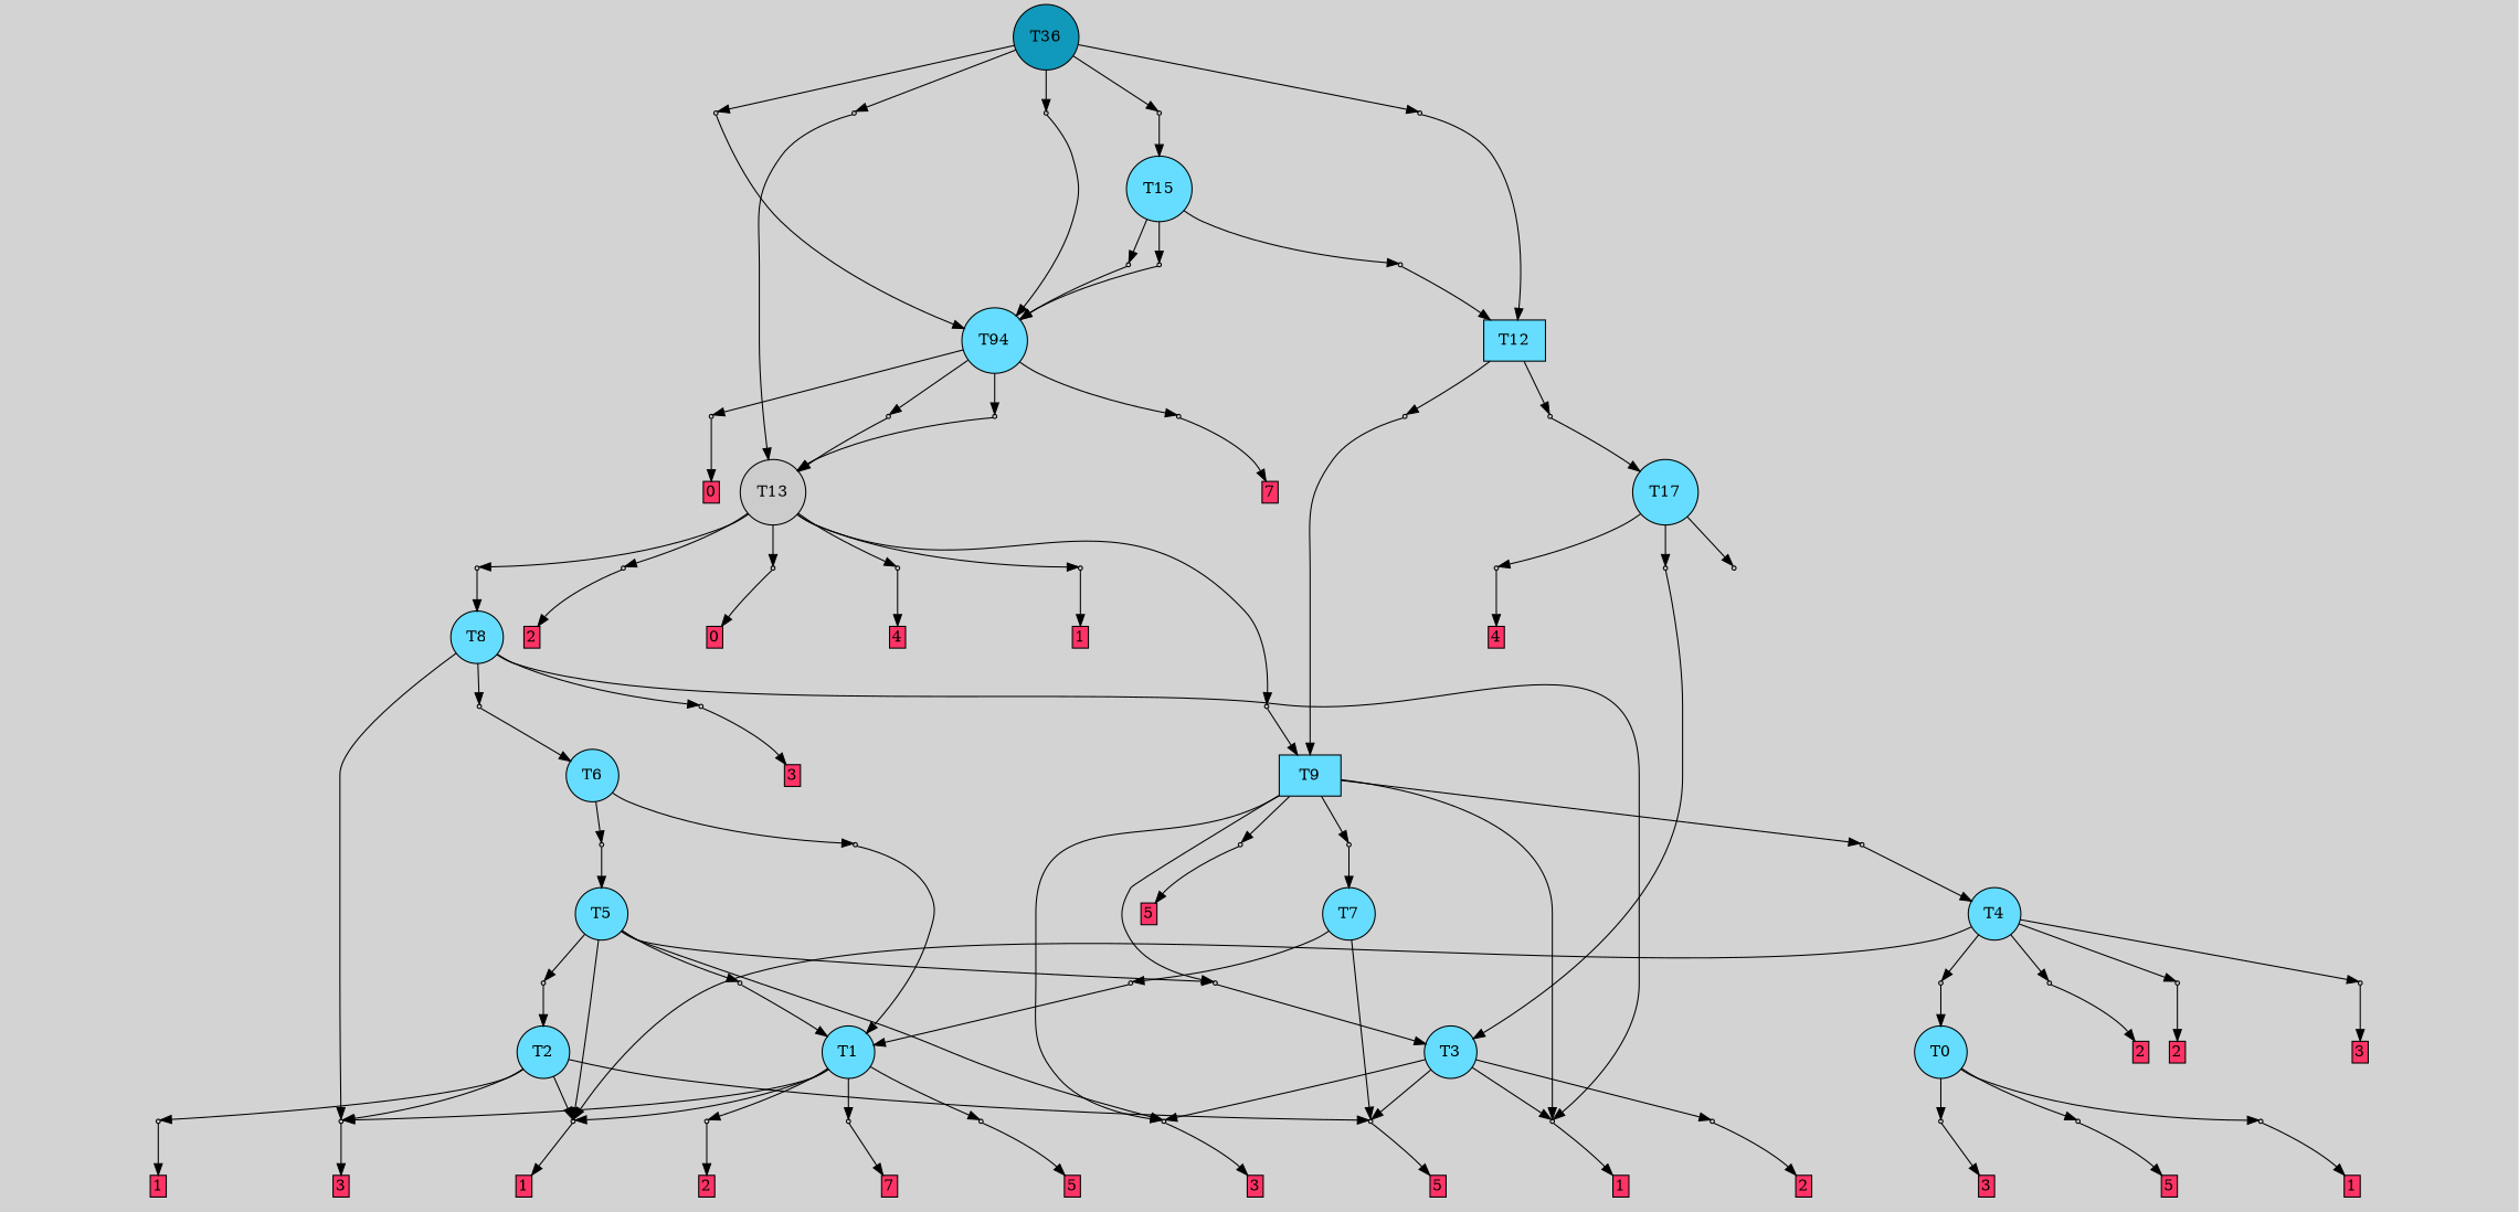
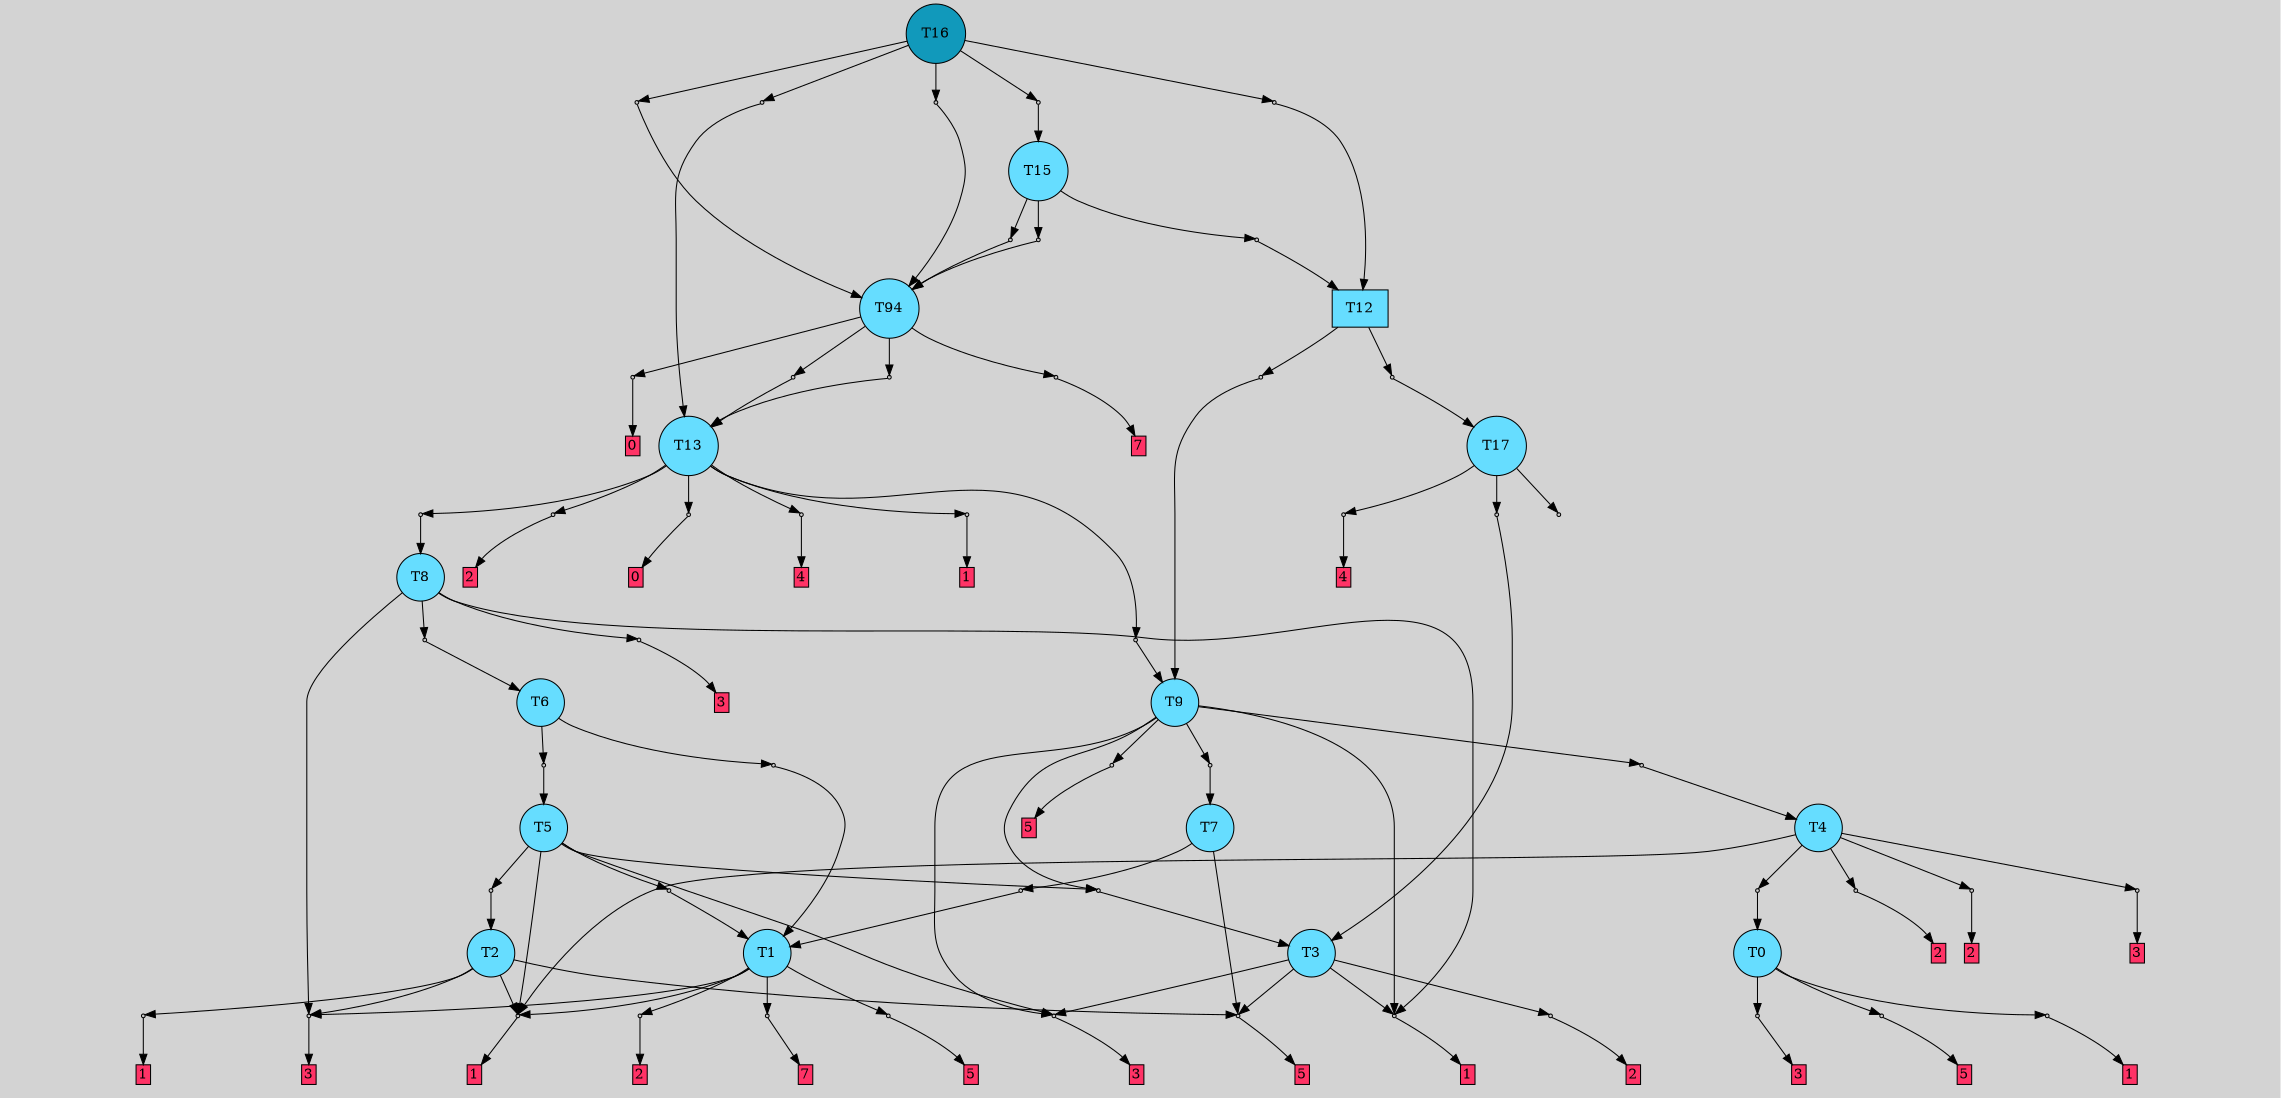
  digraph {
    bgcolor=lightgray
    node [shape=box style=filled]
-   T16 [fillcolor="#1199bb" shape=circle label=T36]
+   T16 [fillcolor="#1199bb" shape=circle]
    P46 [fillcolor="#cccccc" shape=point]
    P47 [fillcolor="#cccccc" shape=point]
    P48 [fillcolor="#cccccc" shape=point]
    P49 [fillcolor="#cccccc" shape=point]
    P50 [fillcolor="#cccccc" shape=point]
    T0 [fillcolor="#66ddff" shape=circle]
    P0 [fillcolor="#cccccc" shape=point]
    P1 [fillcolor="#cccccc" shape=point]
    P2 [fillcolor="#cccccc" shape=point]
    n11 [label="0|0&2|2#2|4&#92;n" style=invis]
    n12 [fillcolor="#ff3366" height=0 label=1 margin=0.03 width=0]
    n13 [label="8|0&0|5#0|2&#92;n" style=invis]
    n14 [fillcolor="#ff3366" height=0 label=3 margin=0.03 width=0]
    n15 [label="4|0&2|2#4|4&#92;n" style=invis]
    n16 [fillcolor="#ff3366" height=0 label=5 margin=0.03 width=0]
    T1 [fillcolor="#66ddff" shape=circle]
    P3 [fillcolor="#cccccc" shape=point]
    P4 [fillcolor="#cccccc" shape=point]
    P5 [fillcolor="#cccccc" shape=point]
    P6 [fillcolor="#cccccc" shape=point]
    P7 [fillcolor="#cccccc" shape=point]
    n23 [label="8|0&2|5#0|2&#92;n" style=invis]
    n24 [fillcolor="#ff3366" height=0 label=3 margin=0.03 width=0]
    n25 [label="1|7&3|1#4|4&#92;n3|0&0|7#2|4&#92;n" style=invis]
    n26 [fillcolor="#ff3366" height=0 label=7 margin=0.03 width=0]
    n27 [label="4|0&2|2#4|4&#92;n" style=invis]
    n28 [fillcolor="#ff3366" height=0 label=5 margin=0.03 width=0]
    n29 [label="0|0&2|2#2|4&#92;n" style=invis]
    n30 [fillcolor="#ff3366" height=0 label=1 margin=0.03 width=0]
    n31 [label="0|0&1|7#2|2&#92;n" style=invis]
    n32 [fillcolor="#ff3366" height=0 label=2 margin=0.03 width=0]
    T2 [fillcolor="#66ddff" shape=circle]
    P8 [fillcolor="#cccccc" shape=point]
    P9 [fillcolor="#cccccc" shape=point]
    n36 [label="4|0&2|6#4|4&#92;n" style=invis]
    n37 [fillcolor="#ff3366" height=0 label=5 margin=0.03 width=0]
    n38 [label="0|0&0|2#2|4&#92;n" style=invis]
    n39 [fillcolor="#ff3366" height=0 label=1 margin=0.03 width=0]
    T3 [fillcolor="#66ddff" shape=circle]
    P10 [fillcolor="#cccccc" shape=point]
    P11 [fillcolor="#cccccc" shape=point]
    P12 [fillcolor="#cccccc" shape=point]
    n44 [label="0|0&2|2#2|4&#92;n" style=invis]
    n45 [fillcolor="#ff3366" height=0 label=1 margin=0.03 width=0]
    n46 [label="8|0&2|5#0|2&#92;n" style=invis]
    n47 [fillcolor="#ff3366" height=0 label=3 margin=0.03 width=0]
    n48 [label="5|0&4|3#2|7&#92;n" style=invis]
    n49 [fillcolor="#ff3366" height=0 label=2 margin=0.03 width=0]
    T4 [fillcolor="#66ddff" shape=circle]
    P13 [fillcolor="#cccccc" shape=point]
    P14 [fillcolor="#cccccc" shape=point]
    P15 [fillcolor="#cccccc" shape=point]
    P16 [fillcolor="#cccccc" shape=point]
    n55 [label="0|0&2|7#2|2&#92;n" style=invis]
    n56 [fillcolor="#ff3366" height=0 label=2 margin=0.03 width=0]
    n57 [label="8|0&2|5#0|2&#92;n" style=invis]
    n58 [fillcolor="#ff3366" height=0 label=3 margin=0.03 width=0]
    n59 [label="4|0&2|6#4|4&#92;n" style=invis]
    n60 [label="6|7&4|1#1|1&#92;n0|0&0|7#2|2&#92;n" style=invis]
    n61 [fillcolor="#ff3366" height=0 label=2 margin=0.03 width=0]
    T5 [fillcolor="#66ddff" shape=circle]
    P17 [fillcolor="#cccccc" shape=point]
    P18 [fillcolor="#cccccc" shape=point]
    P19 [fillcolor="#cccccc" shape=point]
    n66 [label="4|0&1|3#2|5&#92;n" style=invis]
    n67 [label="4|0&3|1#1|3&#92;n" style=invis]
    n68 [label="2|0&2|7#3|7&#92;n" style=invis]
    T6 [fillcolor="#66ddff" shape=circle]
    P20 [fillcolor="#cccccc" shape=point]
    P21 [fillcolor="#cccccc" shape=point]
    n72 [label="2|0&2|7#3|7&#92;n" style=invis]
    n73 [label="1|0&4|4#1|3&#92;n" style=invis]
    T7 [fillcolor="#66ddff" shape=circle]
    P22 [fillcolor="#cccccc" shape=point]
    n76 [label="0|6&1|4#0|4&#92;n2|0&0|6#2|7&#92;n" style=invis]
    T8 [fillcolor="#66ddff" shape=circle]
    P23 [fillcolor="#cccccc" shape=point]
    P24 [fillcolor="#cccccc" shape=point]
    n80 [label="1|0&3|7#0|0&#92;n" style=invis]
    n81 [fillcolor="#ff3366" height=0 label=3 margin=0.03 width=0]
    n82 [label="1|0&3|3#3|4&#92;n" style=invis]
-   T9 [fillcolor="#66ddff"]
+   T9 [fillcolor="#66ddff" shape=circle]
    P25 [fillcolor="#cccccc" shape=point]
    P26 [fillcolor="#cccccc" shape=point]
    P27 [fillcolor="#cccccc" shape=point]
    n87 [label="2|0&2|7#3|7&#92;n" style=invis]
    n88 [label="4|0&2|6#4|4&#92;n" style=invis]
    n89 [label="4|0&2|2#4|4&#92;n" style=invis]
    n90 [fillcolor="#ff3366" height=0 label=5 margin=0.03 width=0]
    n91 [fillcolor="#66ddff" label=T17 shape=circle]
    P28 [fillcolor="#cccccc" shape=point]
    P29 [fillcolor="#cccccc" shape=point]
    P30 [fillcolor="#cccccc" shape=point]
    n95 [label="1|3&4|7#3|7&#92;n4|0&0|3#2|7&#92;n" style=invis]
    n96 [label="0|0&4|3#2|6&#92;n" style=invis]
    n97 [fillcolor="#ff3366" height=0 label=4 margin=0.03 width=0]
    n98 [label="8|0&3|3#4|5&#92;n" style=invis]
    T12 [fillcolor="#66ddff"]
    P31 [fillcolor="#cccccc" shape=point]
    P32 [fillcolor="#cccccc" shape=point]
    n102 [label="0|0&4|1#3|0&#92;n" style=invis]
    n103 [label="1|0&3|7#4|0&#92;n" style=invis]
-   T13 [fillcolor="#cccccc" shape=circle]
+   T13 [fillcolor="#66ddff" shape=circle]
    P33 [fillcolor="#cccccc" shape=point]
    P34 [fillcolor="#cccccc" shape=point]
    P35 [fillcolor="#cccccc" shape=point]
    P36 [fillcolor="#cccccc" shape=point]
    P37 [fillcolor="#cccccc" shape=point]
    P38 [fillcolor="#cccccc" shape=point]
    n111 [label="2|0&4|6#2|5&#92;n" style=invis]
    n112 [label="0|0&4|1#4|0&#92;n" style=invis]
    n113 [label="0|0&2|7#2|2&#92;n" style=invis]
    n114 [fillcolor="#ff3366" height=0 label=2 margin=0.03 width=0]
    n115 [label="8|0&0|5#1|1&#92;n" style=invis]
    n116 [fillcolor="#ff3366" height=0 label=0 margin=0.03 width=0]
    n117 [label="8|0&2|5#2|3&#92;n" style=invis]
    n118 [fillcolor="#ff3366" height=0 label=4 margin=0.03 width=0]
    n119 [label="0|0&2|6#2|4&#92;n" style=invis]
    n120 [fillcolor="#ff3366" height=0 label=1 margin=0.03 width=0]
    n121 [fillcolor="#66ddff" label=T94 shape=circle]
    P39 [fillcolor="#cccccc" shape=point]
    P40 [fillcolor="#cccccc" shape=point]
    P41 [fillcolor="#cccccc" shape=point]
    P42 [fillcolor="#cccccc" shape=point]
    n126 [label="2|0&3|0#4|2&#92;n" style=invis]
    n127 [label="0|0&4|1#2|0&#92;n" style=invis]
    n128 [fillcolor="#ff3366" height=0 label=0 margin=0.03 width=0]
    n129 [label="1|7&3|1#4|4&#92;n3|0&0|7#2|4&#92;n" style=invis]
    n130 [fillcolor="#ff3366" height=0 label=7 margin=0.03 width=0]
    n131 [label="2|6&3|0#2|7&#92;n0|0&4|0#0|6&#92;n" style=invis]
    T15 [fillcolor="#66ddff" shape=circle]
    P43 [fillcolor="#cccccc" shape=point]
    P44 [fillcolor="#cccccc" shape=point]
    P45 [fillcolor="#cccccc" shape=point]
    n136 [label="2|0&2|5#4|4&#92;n1|0&0|0#4|2&#92;n" style=invis]
    n137 [label="2|0&1|3#1|3&#92;n" style=invis]
    n138 [label="2|0&4|3#2|6&#92;n" style=invis]
    n139 [label="2|3&1|3#1|3&#92;n0|0&0|3#4|0&#92;n" style=invis]
    n140 [label="2|0&3|0#2|7&#92;n" style=invis]
    n141 [label="0|6&3|7#4|2&#92;n0|0&4|0#0|6&#92;n" style=invis]
    n142 [label="2|0&1|7#3|3&#92;n" style=invis]
    n143 [label="2|0&1|6#2|5&#92;n" style=invis]
    subgraph sub_1 {
      rank=same
      T16
    }
    T16 -> P46
    T16 -> P47
    T16 -> P48
    T16 -> P49
    T16 -> P50
    P46 -> n121
    P46 -> n139 [style=invis]
    P47 -> T15
    P47 -> n140 [style=invis]
    P48 -> T13
    P48 -> n141 [style=invis]
    P49 -> n121
    P49 -> n142 [style=invis]
    P50 -> T12
    P50 -> n143 [style=invis]
    T0 -> P0
    T0 -> P1
    T0 -> P2
    P0 -> n11 [style=invis]
    P0 -> n12
    P1 -> n13 [style=invis]
    P1 -> n14
    P2 -> n15 [style=invis]
    P2 -> n16
    T1 -> P3
    T1 -> P4
    T1 -> P5
    T1 -> P6
    T1 -> P7
    P3 -> n23 [style=invis]
    P3 -> n24
    P4 -> n25 [style=invis]
    P4 -> n26
    P5 -> n27 [style=invis]
    P5 -> n28
    P6 -> n29 [style=invis]
    P6 -> n30
    P7 -> n31 [style=invis]
    P7 -> n32
    T2 -> P3
    T2 -> P6
    T2 -> P8
    T2 -> P9
    P8 -> n36 [style=invis]
    P8 -> n37
    P9 -> n38 [style=invis]
    P9 -> n39
    T3 -> P8
    T3 -> P10
    T3 -> P11
    T3 -> P12
    P10 -> n44 [style=invis]
    P10 -> n45
    P11 -> n46 [style=invis]
    P11 -> n47
    P12 -> n48 [style=invis]
    P12 -> n49
    T4 -> P6
    T4 -> P13
    T4 -> P14
    T4 -> P15
    T4 -> P16
    P13 -> n55 [style=invis]
    P13 -> n56
    P14 -> n57 [style=invis]
    P14 -> n58
    P15 -> T0
    P15 -> n59 [style=invis]
    P16 -> n60 [style=invis]
    P16 -> n61
    T5 -> P6
    T5 -> P11
    T5 -> P17
    T5 -> P18
    T5 -> P19
    P17 -> T3
    P17 -> n66 [style=invis]
    P18 -> T2
    P18 -> n67 [style=invis]
    P19 -> T1
    P19 -> n68 [style=invis]
    T6 -> P20
    T6 -> P21
    P20 -> T1
    P20 -> n72 [style=invis]
    P21 -> T5
    P21 -> n73 [style=invis]
    T7 -> P8
    T7 -> P22
    P22 -> T1
    P22 -> n76 [style=invis]
    T8 -> P3
    T8 -> P10
    T8 -> P23
    T8 -> P24
    P23 -> n80 [style=invis]
    P23 -> n81
    P24 -> T6
    P24 -> n82 [style=invis]
    T9 -> P10
    T9 -> P11
    T9 -> P17
    T9 -> P25
    T9 -> P26
    T9 -> P27
    P25 -> T4
    P25 -> n87 [style=invis]
    P26 -> T7
    P26 -> n88 [style=invis]
    P27 -> n89 [style=invis]
    P27 -> n90
    n91 -> P28
    n91 -> P29
    n91 -> P30
    P28 -> T3
    P28 -> n95 [style=invis]
    P29 -> n96 [style=invis]
    P29 -> n97
    P30 -> n98 [style=invis]
    T12 -> P31
    T12 -> P32
    P31 -> T9
    P31 -> n102 [style=invis]
    P32 -> n91
    P32 -> n103 [style=invis]
    T13 -> P33
    T13 -> P34
    T13 -> P35
    T13 -> P36
    T13 -> P37
    T13 -> P38
    P33 -> T8
    P33 -> n111 [style=invis]
    P34 -> T9
    P34 -> n112 [style=invis]
    P35 -> n113 [style=invis]
    P35 -> n114
    P36 -> n115 [style=invis]
    P36 -> n116
    P37 -> n117 [style=invis]
    P37 -> n118
    P38 -> n119 [style=invis]
    P38 -> n120
    n121 -> P39
    n121 -> P40
    n121 -> P41
    n121 -> P42
    P39 -> T13
    P39 -> n126 [style=invis]
    P40 -> n127 [style=invis]
    P40 -> n128
    P41 -> n129 [style=invis]
    P41 -> n130
    P42 -> T13
    P42 -> n131 [style=invis]
    T15 -> P43
    T15 -> P44
    T15 -> P45
    P43 -> T12
    P43 -> n136 [style=invis]
    P44 -> n121
    P44 -> n137 [style=invis]
    P45 -> n121
    P45 -> n138 [style=invis]
  }
